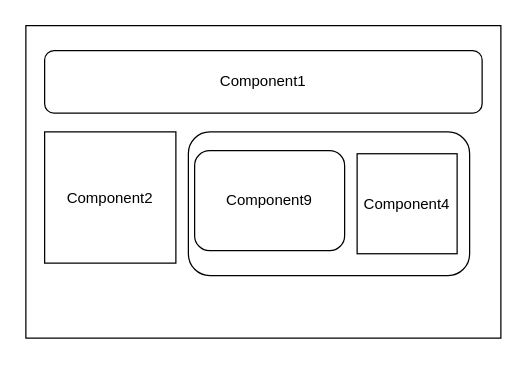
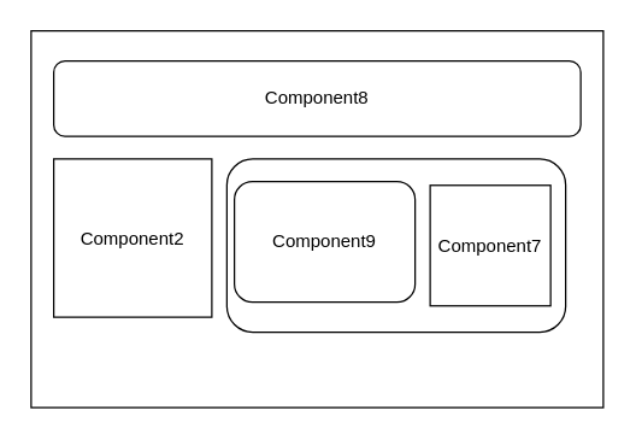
  <mxCell id="0" />
  <mxCell id="1" parent="0" />
  <mxCell id="2" value="MAIN COMPONENT" style="rounded=0;whiteSpace=wrap;html=1;" vertex="1" parent="1"><mxGeometry x="20" y="20" width="380" height="250" as="geometry" /></mxCell>
- <mxCell id="3" value="Component1" style="rounded=1;whiteSpace=wrap;html=1;" vertex="1" parent="1"><mxGeometry x="35" y="40" width="350" height="50" as="geometry" /></mxCell>
+ <mxCell id="3" value="Component8" style="rounded=1;whiteSpace=wrap;html=1;" vertex="1" parent="1"><mxGeometry x="35" y="40" width="350" height="50" as="geometry" /></mxCell>
  <mxCell id="4" value="&lt;span&gt;Component2&lt;/span&gt;" style="whiteSpace=wrap;html=1;aspect=fixed;" vertex="1" parent="1"><mxGeometry x="35" y="105" width="105" height="105" as="geometry" /></mxCell>
  <mxCell id="5" value="" style="rounded=1;whiteSpace=wrap;html=1;" vertex="1" parent="1"><mxGeometry x="150" y="105" width="225" height="115" as="geometry" /></mxCell>
- <mxCell id="6" value="&lt;span&gt;Component4&lt;/span&gt;" style="whiteSpace=wrap;html=1;aspect=fixed;" vertex="1" parent="1"><mxGeometry x="285" y="122.5" width="80" height="80" as="geometry" /></mxCell>
+ <mxCell id="6" value="&lt;span&gt;Component7&lt;/span&gt;" style="whiteSpace=wrap;html=1;aspect=fixed;" vertex="1" parent="1"><mxGeometry x="285" y="122.5" width="80" height="80" as="geometry" /></mxCell>
  <mxCell id="7" value="&lt;span&gt;Component9&lt;/span&gt;" style="rounded=1;whiteSpace=wrap;html=1;" vertex="1" parent="1"><mxGeometry x="155" y="120" width="120" height="80" as="geometry" /></mxCell>
